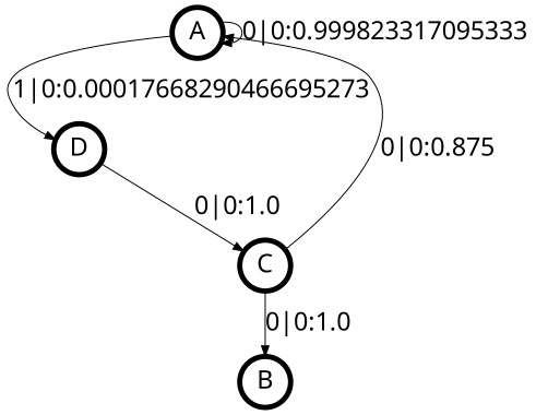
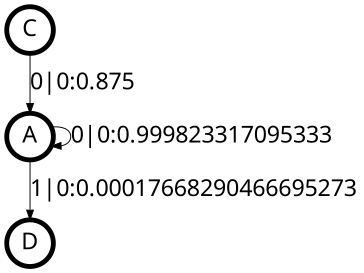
  digraph {
    fontname="CMU Serif Roman"
    node [fontname="CMU Serif Roman" fontsize=24 penwidth=5 shape=circle]
    edge [fontname="CMU Serif Roman" fontsize=24]
    A
    D
    C
-   B
    A -> A [label="0|0:0.999823317095333\l"]
    A -> D [label="1|0:0.00017668290466695273\l"]
-   D -> C [label="0|0:1.0\l"]
    C -> A [label="0|0:0.875\l"]
-   C -> B [label="0|0:1.0\l"]
  }
